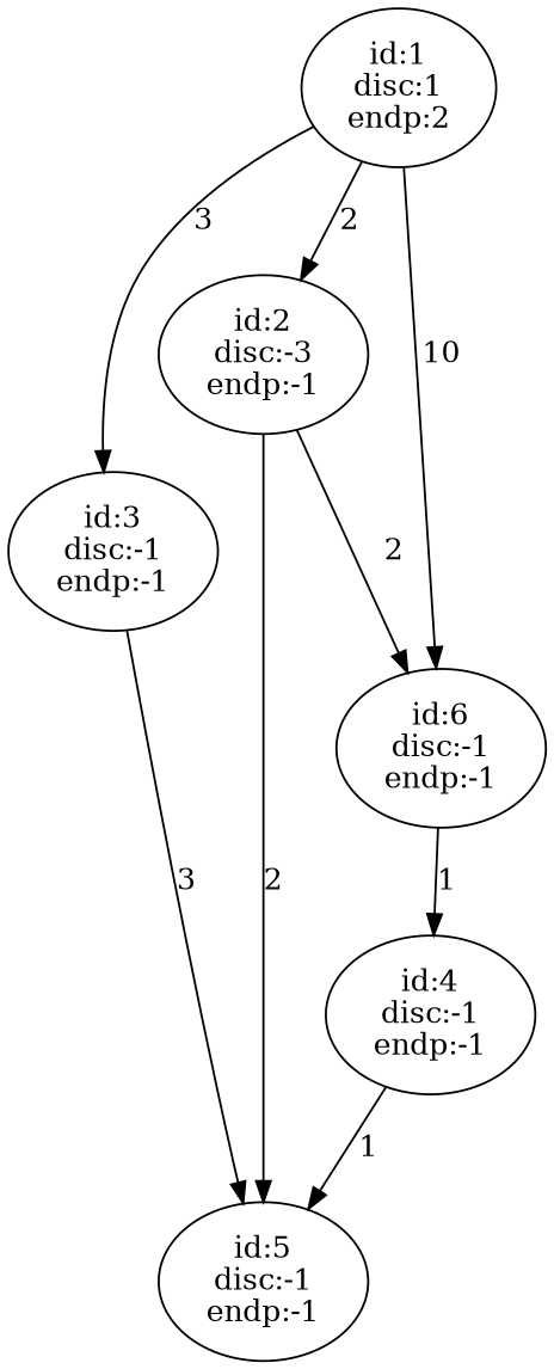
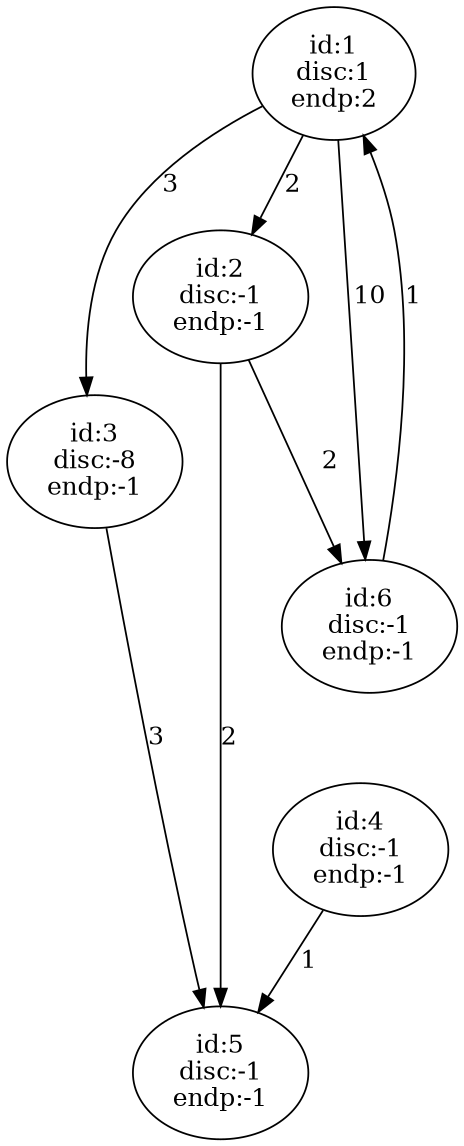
  digraph {
    n1 [label="id:1\ndisc:1\nendp:2"]
    n2 [label="id:6\ndisc:-1\nendp:-1"]
-   n3 [label="id:3\ndisc:-1\nendp:-1"]
-   n4 [label="id:2\ndisc:-3\nendp:-1"]
+   n3 [label="id:3\ndisc:-8\nendp:-1"]
+   n4 [label="id:2\ndisc:-1\nendp:-1"]
    n5 [label="id:4\ndisc:-1\nendp:-1"]
    n6 [label="id:5\ndisc:-1\nendp:-1"]
    n1 -> n2 [label=10]
    n1 -> n3 [label=3]
    n1 -> n4 [label=2]
-   n2 -> n5 [label=1]
+   n2 -> n1 [label=1]
    n3 -> n6 [label=3]
    n4 -> n2 [label=2]
    n4 -> n6 [label=2]
    n5 -> n6 [label=1]
  }
